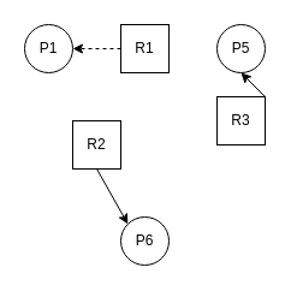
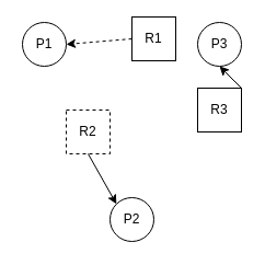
  <mxCell id="0" />
  <mxCell id="1" parent="0" />
  <mxCell id="2" value="P1" style="ellipse;whiteSpace=wrap;html=1;aspect=fixed;" vertex="1" parent="1"><mxGeometry x="20" y="20" width="40" height="40" as="geometry" /></mxCell>
- <mxCell id="3" value="R1" style="whiteSpace=wrap;html=1;aspect=fixed;" vertex="1" parent="1"><mxGeometry x="100" y="20" width="40" height="40" as="geometry" /></mxCell>
- <mxCell id="4" value="P5" style="ellipse;whiteSpace=wrap;html=1;aspect=fixed;" vertex="1" parent="1"><mxGeometry x="180" y="20" width="40" height="40" as="geometry" /></mxCell>
+ <mxCell id="3" value="R1" style="whiteSpace=wrap;html=1;aspect=fixed;" vertex="1" parent="1"><mxGeometry x="120" y="15" width="40" height="40" as="geometry" /></mxCell>
+ <mxCell id="4" value="P3" style="ellipse;whiteSpace=wrap;html=1;aspect=fixed;" vertex="1" parent="1"><mxGeometry x="180" y="20" width="40" height="40" as="geometry" /></mxCell>
  <mxCell id="5" value="R3" style="whiteSpace=wrap;html=1;aspect=fixed;" vertex="1" parent="1"><mxGeometry x="180" y="80" width="40" height="40" as="geometry" /></mxCell>
- <mxCell id="6" value="R2" style="whiteSpace=wrap;html=1;aspect=fixed;" vertex="1" parent="1"><mxGeometry x="60" y="100" width="40" height="40" as="geometry" /></mxCell>
- <mxCell id="7" value="P6" style="ellipse;whiteSpace=wrap;html=1;aspect=fixed;" vertex="1" parent="1"><mxGeometry x="100" y="180" width="40" height="40" as="geometry" /></mxCell>
+ <mxCell id="6" value="R2" style="whiteSpace=wrap;html=1;aspect=fixed;dashed=1;" vertex="1" parent="1"><mxGeometry x="60" y="100" width="40" height="40" as="geometry" /></mxCell>
+ <mxCell id="7" value="P2" style="ellipse;whiteSpace=wrap;html=1;aspect=fixed;" vertex="1" parent="1"><mxGeometry x="100" y="180" width="40" height="40" as="geometry" /></mxCell>
  <mxCell id="8" value="" style="endArrow=classic;html=1;rounded=0;exitX=0;exitY=0.5;exitDx=0;exitDy=0;entryX=1;entryY=0.5;entryDx=0;entryDy=0;dashed=1;" edge="1" parent="1" source="3" target="2"><mxGeometry width="50" height="50" relative="1" as="geometry"><mxPoint x="30" y="320" as="sourcePoint" /><mxPoint x="80" y="270" as="targetPoint" /></mxGeometry></mxCell>
  <mxCell id="9" value="" style="endArrow=classic;html=1;rounded=0;exitX=1;exitY=0;exitDx=0;exitDy=0;entryX=0.5;entryY=1;entryDx=0;entryDy=0;" edge="1" parent="1" source="5" target="4"><mxGeometry width="50" height="50" relative="1" as="geometry"><mxPoint x="260" y="120" as="sourcePoint" /><mxPoint x="310" y="70" as="targetPoint" /></mxGeometry></mxCell>
  <mxCell id="10" value="" style="endArrow=classic;html=1;rounded=0;exitX=0.5;exitY=1;exitDx=0;exitDy=0;entryX=0;entryY=0;entryDx=0;entryDy=0;" edge="1" parent="1" source="6" target="7"><mxGeometry width="50" height="50" relative="1" as="geometry"><mxPoint x="20" y="300" as="sourcePoint" /><mxPoint x="70" y="250" as="targetPoint" /></mxGeometry></mxCell>
